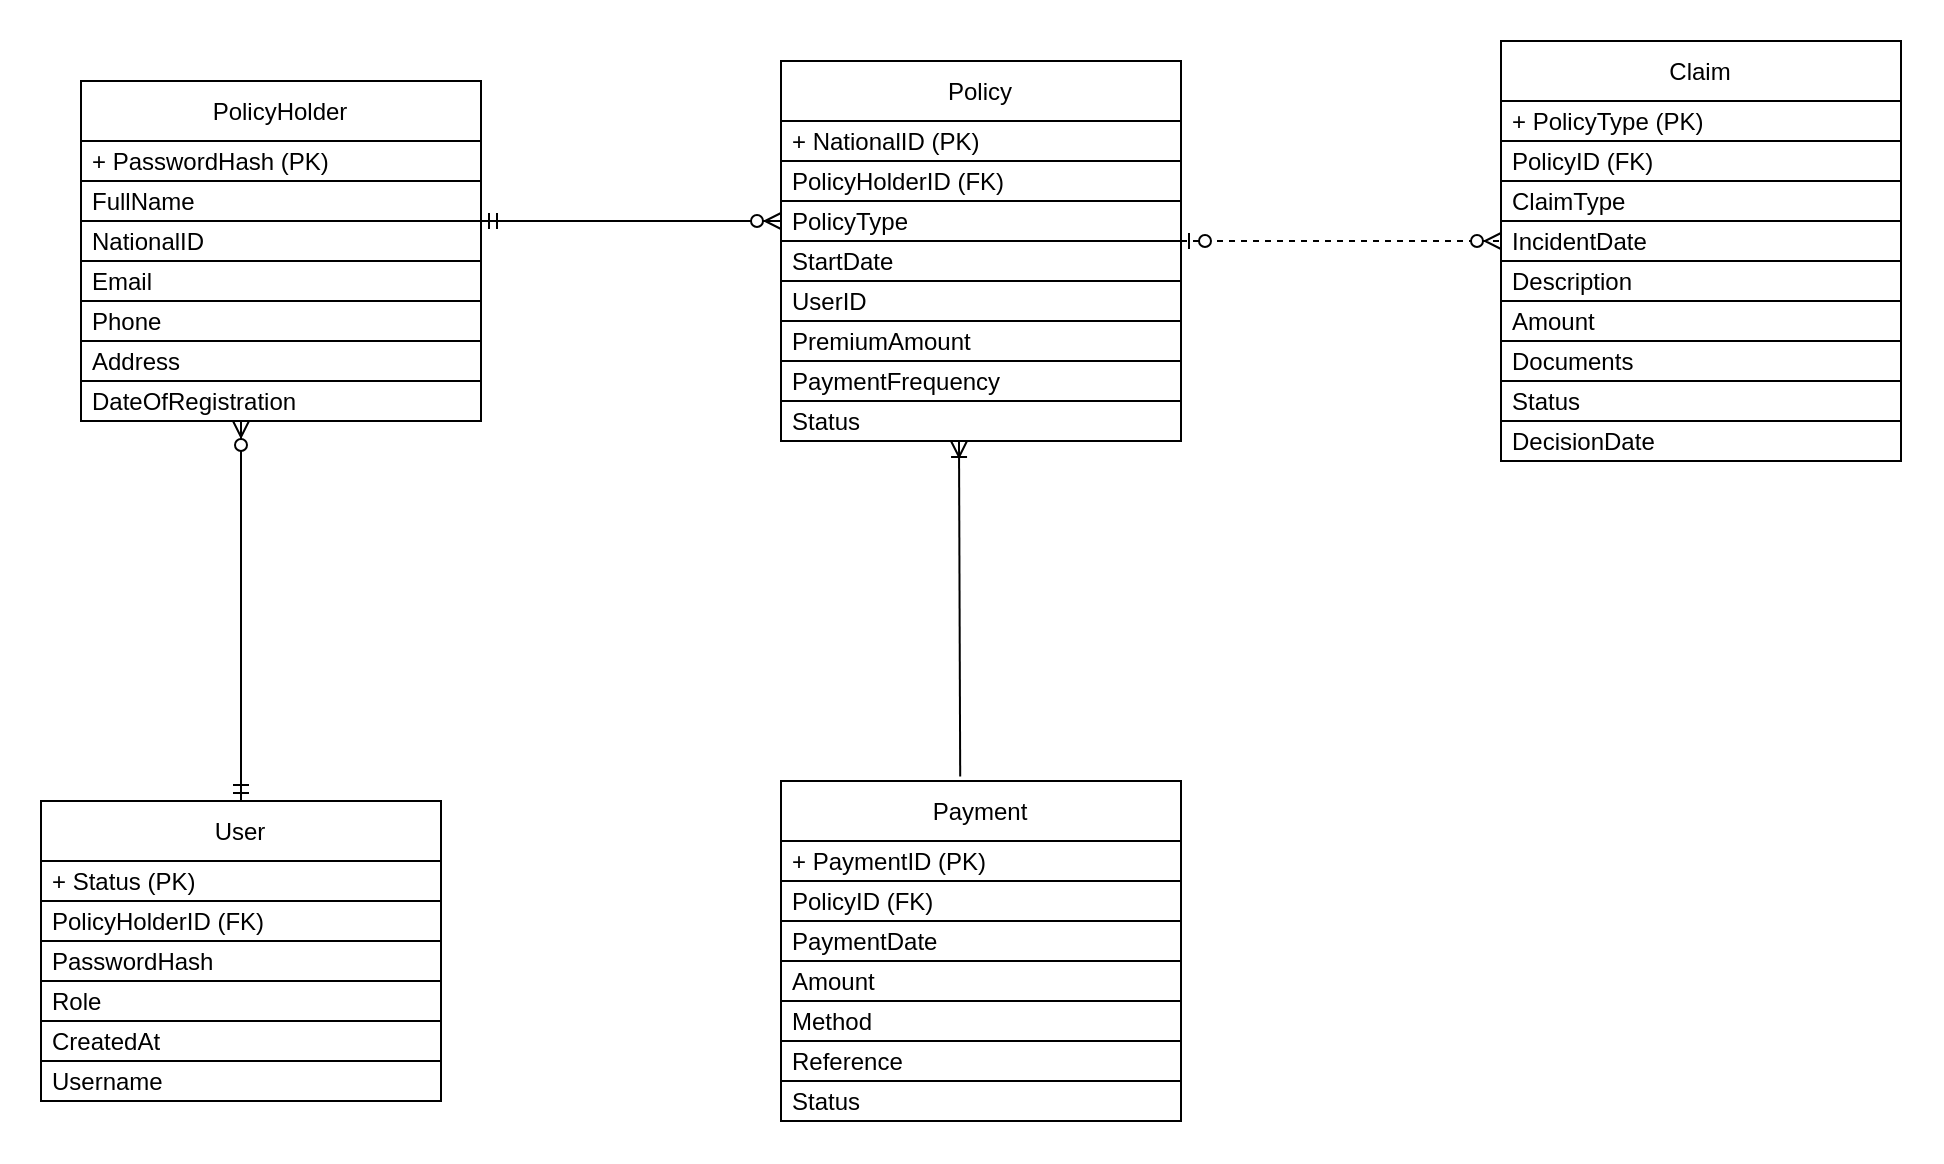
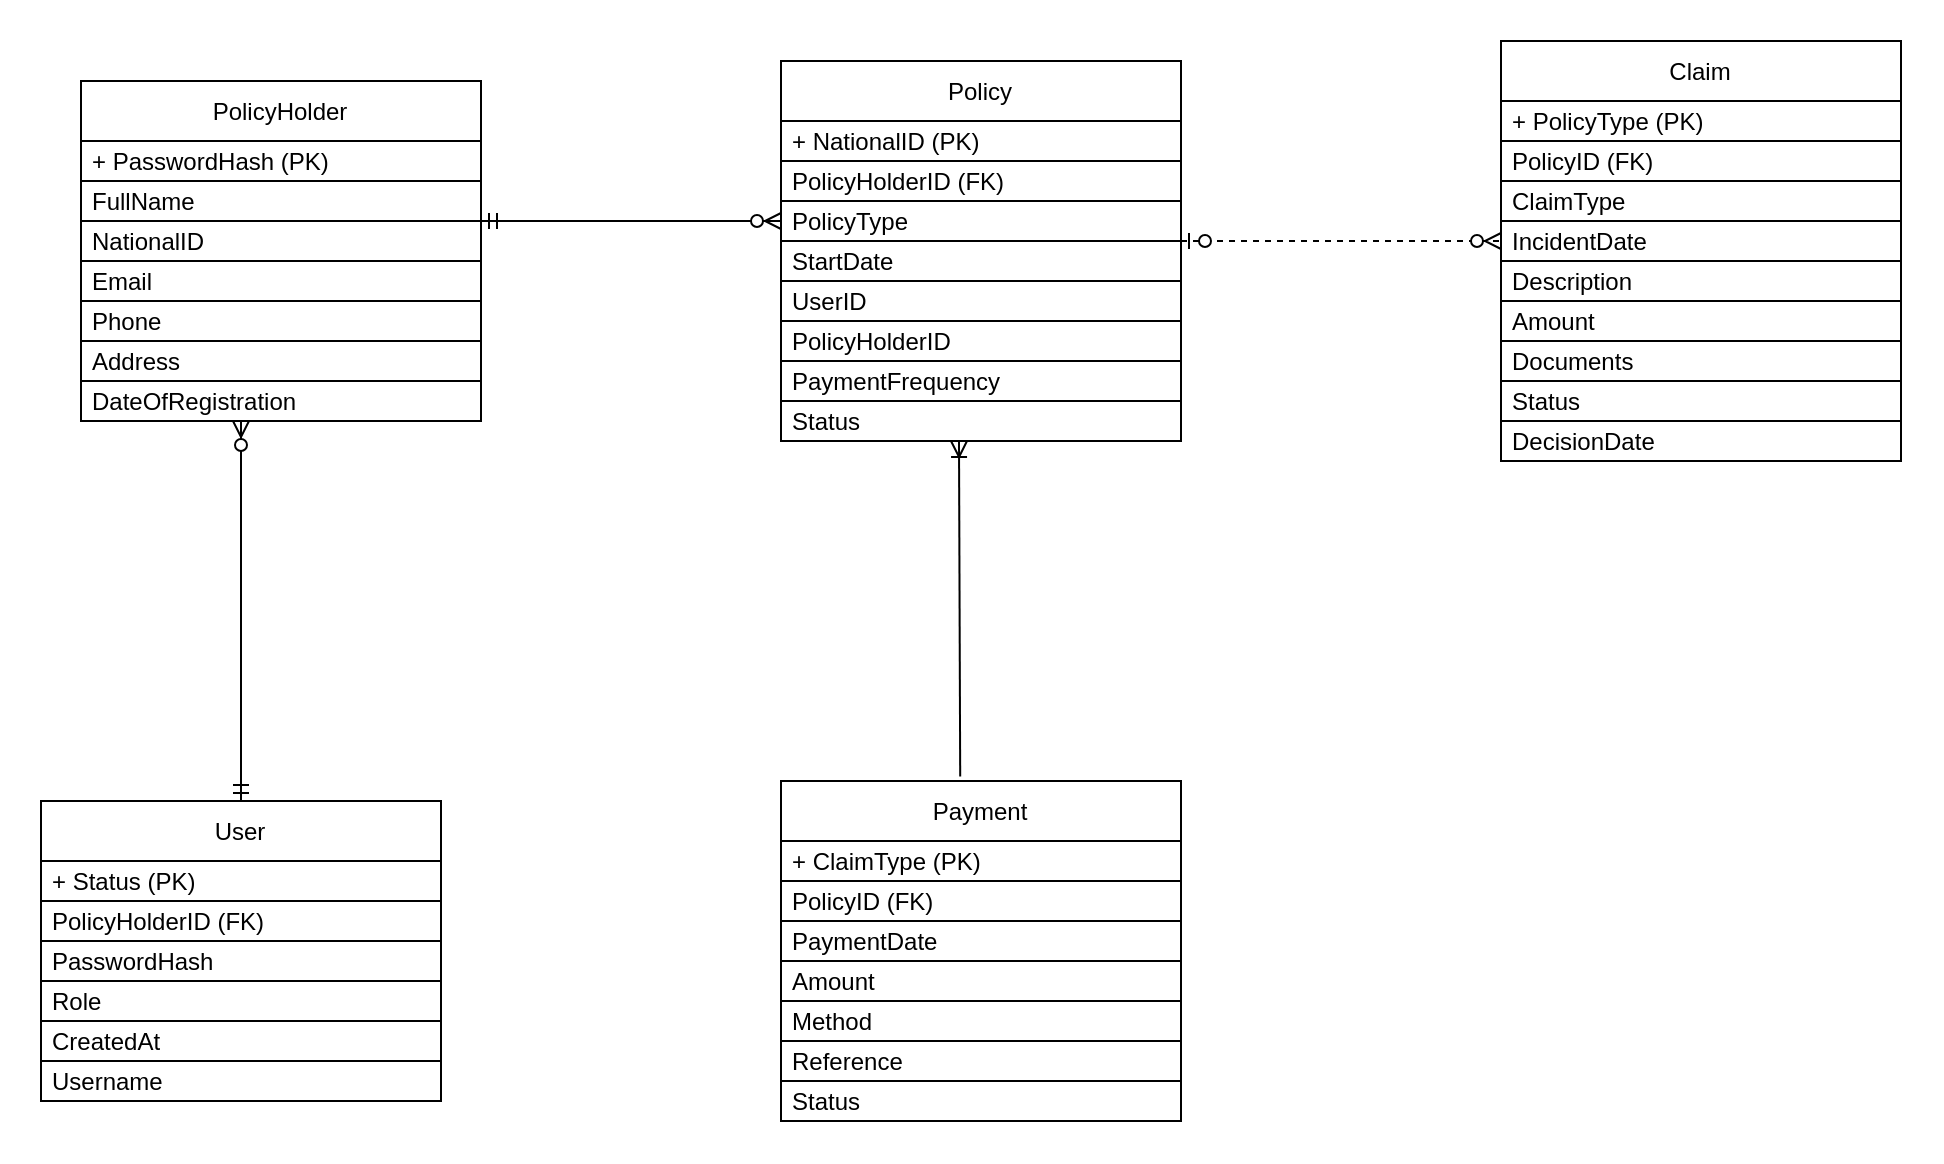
  <mxCell id="0" />
  <mxCell id="1" parent="0" />
  <mxCell id="2" value="PolicyHolder" style="shape=table;startSize=30;container=1;collapsible=0;childLayout=tableLayout;fixedRows=1;rowLines=0;" parent="1" vertex="1"><mxGeometry x="40" y="40" width="200" height="170" as="geometry" /></mxCell>
  <mxCell id="3" value="+ PasswordHash (PK)" style="shape=tableRow;align=left;spacingLeft=4;" parent="2" vertex="1"><mxGeometry y="30" width="200" height="20" as="geometry" /></mxCell>
  <mxCell id="4" value="FullName" style="shape=tableRow;align=left;spacingLeft=4;" parent="2" vertex="1"><mxGeometry y="50" width="200" height="20" as="geometry" /></mxCell>
  <mxCell id="5" value="NationalID " style="shape=tableRow;align=left;spacingLeft=4;" parent="2" vertex="1"><mxGeometry y="70" width="200" height="20" as="geometry" /></mxCell>
  <mxCell id="6" value="Email " style="shape=tableRow;align=left;spacingLeft=4;" parent="2" vertex="1"><mxGeometry y="90" width="200" height="20" as="geometry" /></mxCell>
  <mxCell id="7" value="Phone" style="shape=tableRow;align=left;spacingLeft=4;" parent="2" vertex="1"><mxGeometry y="110" width="200" height="20" as="geometry" /></mxCell>
  <mxCell id="8" value="Address" style="shape=tableRow;align=left;spacingLeft=4;" parent="2" vertex="1"><mxGeometry y="130" width="200" height="20" as="geometry" /></mxCell>
  <mxCell id="9" value="DateOfRegistration" style="shape=tableRow;align=left;spacingLeft=4;" parent="2" vertex="1"><mxGeometry y="150" width="200" height="20" as="geometry" /></mxCell>
  <mxCell id="10" value="Policy" style="shape=table;startSize=30;container=1;collapsible=0;childLayout=tableLayout;fixedRows=1;rowLines=0;" parent="1" vertex="1"><mxGeometry x="390" y="30" width="200" height="190" as="geometry" /></mxCell>
  <mxCell id="11" value="+ NationalID (PK)" style="shape=tableRow;align=left;spacingLeft=4;" parent="10" vertex="1"><mxGeometry y="30" width="200" height="20" as="geometry" /></mxCell>
  <mxCell id="12" value="PolicyHolderID (FK)" style="shape=tableRow;align=left;spacingLeft=4;" parent="10" vertex="1"><mxGeometry y="50" width="200" height="20" as="geometry" /></mxCell>
  <mxCell id="13" value="PolicyType" style="shape=tableRow;align=left;spacingLeft=4;" parent="10" vertex="1"><mxGeometry y="70" width="200" height="20" as="geometry" /></mxCell>
  <mxCell id="14" value="StartDate" style="shape=tableRow;align=left;spacingLeft=4;" parent="10" vertex="1"><mxGeometry y="90" width="200" height="20" as="geometry" /></mxCell>
  <mxCell id="15" value="UserID" style="shape=tableRow;align=left;spacingLeft=4;" parent="10" vertex="1"><mxGeometry y="110" width="200" height="20" as="geometry" /></mxCell>
- <mxCell id="16" value="PremiumAmount" style="shape=tableRow;align=left;spacingLeft=4;" parent="10" vertex="1"><mxGeometry y="130" width="200" height="20" as="geometry" /></mxCell>
+ <mxCell id="16" value="PolicyHolderID" style="shape=tableRow;align=left;spacingLeft=4;" parent="10" vertex="1"><mxGeometry y="130" width="200" height="20" as="geometry" /></mxCell>
  <mxCell id="17" value="PaymentFrequency" style="shape=tableRow;align=left;spacingLeft=4;" parent="10" vertex="1"><mxGeometry y="150" width="200" height="20" as="geometry" /></mxCell>
  <mxCell id="18" value="Status" style="shape=tableRow;align=left;spacingLeft=4;" parent="10" vertex="1"><mxGeometry y="170" width="200" height="20" as="geometry" /></mxCell>
  <mxCell id="19" value="Claim" style="shape=table;startSize=30;container=1;collapsible=0;childLayout=tableLayout;fixedRows=1;rowLines=0;" parent="1" vertex="1"><mxGeometry x="750" y="20" width="200" height="210" as="geometry" /></mxCell>
  <mxCell id="20" value="+ PolicyType (PK)" style="shape=tableRow;align=left;spacingLeft=4;" parent="19" vertex="1"><mxGeometry y="30" width="200" height="20" as="geometry" /></mxCell>
  <mxCell id="21" value="PolicyID (FK)" style="shape=tableRow;align=left;spacingLeft=4;" parent="19" vertex="1"><mxGeometry y="50" width="200" height="20" as="geometry" /></mxCell>
  <mxCell id="22" value="ClaimType" style="shape=tableRow;align=left;spacingLeft=4;" parent="19" vertex="1"><mxGeometry y="70" width="200" height="20" as="geometry" /></mxCell>
  <mxCell id="23" value="IncidentDate" style="shape=tableRow;align=left;spacingLeft=4;" parent="19" vertex="1"><mxGeometry y="90" width="200" height="20" as="geometry" /></mxCell>
  <mxCell id="24" value="Description" style="shape=tableRow;align=left;spacingLeft=4;" parent="19" vertex="1"><mxGeometry y="110" width="200" height="20" as="geometry" /></mxCell>
  <mxCell id="25" value="Amount" style="shape=tableRow;align=left;spacingLeft=4;" parent="19" vertex="1"><mxGeometry y="130" width="200" height="20" as="geometry" /></mxCell>
  <mxCell id="26" value="Documents" style="shape=tableRow;align=left;spacingLeft=4;" parent="19" vertex="1"><mxGeometry y="150" width="200" height="20" as="geometry" /></mxCell>
  <mxCell id="27" value="Status" style="shape=tableRow;align=left;spacingLeft=4;" parent="19" vertex="1"><mxGeometry y="170" width="200" height="20" as="geometry" /></mxCell>
  <mxCell id="28" value="DecisionDate" style="shape=tableRow;align=left;spacingLeft=4;" parent="19" vertex="1"><mxGeometry y="190" width="200" height="20" as="geometry" /></mxCell>
  <mxCell id="29" value="Payment" style="shape=table;startSize=30;container=1;collapsible=0;childLayout=tableLayout;fixedRows=1;rowLines=0;" parent="1" vertex="1"><mxGeometry x="390" y="390" width="200" height="170" as="geometry" /></mxCell>
- <mxCell id="30" value="+ PaymentID (PK)" style="shape=tableRow;align=left;spacingLeft=4;" parent="29" vertex="1"><mxGeometry y="30" width="200" height="20" as="geometry" /></mxCell>
+ <mxCell id="30" value="+ ClaimType (PK)" style="shape=tableRow;align=left;spacingLeft=4;" parent="29" vertex="1"><mxGeometry y="30" width="200" height="20" as="geometry" /></mxCell>
  <mxCell id="31" value="PolicyID (FK)" style="shape=tableRow;align=left;spacingLeft=4;" parent="29" vertex="1"><mxGeometry y="50" width="200" height="20" as="geometry" /></mxCell>
  <mxCell id="32" value="PaymentDate" style="shape=tableRow;align=left;spacingLeft=4;" parent="29" vertex="1"><mxGeometry y="70" width="200" height="20" as="geometry" /></mxCell>
  <mxCell id="33" value="Amount" style="shape=tableRow;align=left;spacingLeft=4;" parent="29" vertex="1"><mxGeometry y="90" width="200" height="20" as="geometry" /></mxCell>
  <mxCell id="34" value="Method" style="shape=tableRow;align=left;spacingLeft=4;" parent="29" vertex="1"><mxGeometry y="110" width="200" height="20" as="geometry" /></mxCell>
  <mxCell id="35" value="Reference " style="shape=tableRow;align=left;spacingLeft=4;" parent="29" vertex="1"><mxGeometry y="130" width="200" height="20" as="geometry" /></mxCell>
  <mxCell id="36" value="Status" style="shape=tableRow;align=left;spacingLeft=4;" parent="29" vertex="1"><mxGeometry y="150" width="200" height="20" as="geometry" /></mxCell>
  <mxCell id="37" value="" style="fontSize=12;html=1;endArrow=ERzeroToMany;startArrow=ERmandOne;rounded=0;" edge="1" parent="1" source="41"><mxGeometry width="100" height="100" relative="1" as="geometry"><mxPoint x="130.8" y="378.2" as="sourcePoint" /><mxPoint x="120" y="210" as="targetPoint" /></mxGeometry></mxCell>
  <mxCell id="38" value="" style="edgeStyle=entityRelationEdgeStyle;fontSize=12;html=1;endArrow=ERzeroToMany;startArrow=ERmandOne;rounded=0;entryX=0;entryY=0.5;entryDx=0;entryDy=0;" edge="1" parent="1" target="13"><mxGeometry width="100" height="100" relative="1" as="geometry"><mxPoint x="240" y="110" as="sourcePoint" /><mxPoint x="340" y="140" as="targetPoint" /></mxGeometry></mxCell>
  <mxCell id="39" value="" style="fontSize=12;html=1;endArrow=ERzeroToMany;startArrow=ERzeroToOne;rounded=0;exitX=1;exitY=0;exitDx=0;exitDy=0;entryX=0;entryY=0.5;entryDx=0;entryDy=0;dashed=1;" edge="1" parent="1" source="14" target="23"><mxGeometry width="100" height="100" relative="1" as="geometry"><mxPoint x="640" y="290" as="sourcePoint" /><mxPoint x="740" y="140" as="targetPoint" /><Array as="points" /></mxGeometry></mxCell>
  <mxCell id="40" value="" style="fontSize=12;html=1;endArrow=ERoneToMany;rounded=0;exitX=0.448;exitY=-0.013;exitDx=0;exitDy=0;exitPerimeter=0;" edge="1" parent="1" source="29"><mxGeometry width="100" height="100" relative="1" as="geometry"><mxPoint x="390" y="370" as="sourcePoint" /><mxPoint x="479" y="220" as="targetPoint" /></mxGeometry></mxCell>
  <mxCell id="41" value="User" style="shape=table;startSize=30;container=1;collapsible=0;childLayout=tableLayout;fixedRows=1;rowLines=0;" parent="1" vertex="1"><mxGeometry x="20" y="400" width="200" height="150" as="geometry" /></mxCell>
  <mxCell id="42" value="+ Status (PK)" style="shape=tableRow;align=left;spacingLeft=4;startSize=0;" parent="41" vertex="1"><mxGeometry y="30" width="200" height="20" as="geometry" /></mxCell>
  <mxCell id="43" value="PolicyHolderID (FK)" style="shape=tableRow;align=left;spacingLeft=4;startSize=0;" parent="41" vertex="1"><mxGeometry y="50" width="200" height="20" as="geometry" /></mxCell>
  <mxCell id="44" value="PasswordHash" style="shape=tableRow;align=left;spacingLeft=4;startSize=0;" parent="41" vertex="1"><mxGeometry y="70" width="200" height="20" as="geometry" /></mxCell>
  <mxCell id="45" value="Role" style="shape=tableRow;align=left;spacingLeft=4;startSize=0;" parent="41" vertex="1"><mxGeometry y="90" width="200" height="20" as="geometry" /></mxCell>
  <mxCell id="46" value="CreatedAt" style="shape=tableRow;align=left;spacingLeft=4;startSize=0;" parent="41" vertex="1"><mxGeometry y="110" width="200" height="20" as="geometry" /></mxCell>
  <mxCell id="47" value="Username" style="shape=tableRow;align=left;spacingLeft=4;startSize=0;" parent="41" vertex="1"><mxGeometry y="130" width="200" height="20" as="geometry" /></mxCell>
